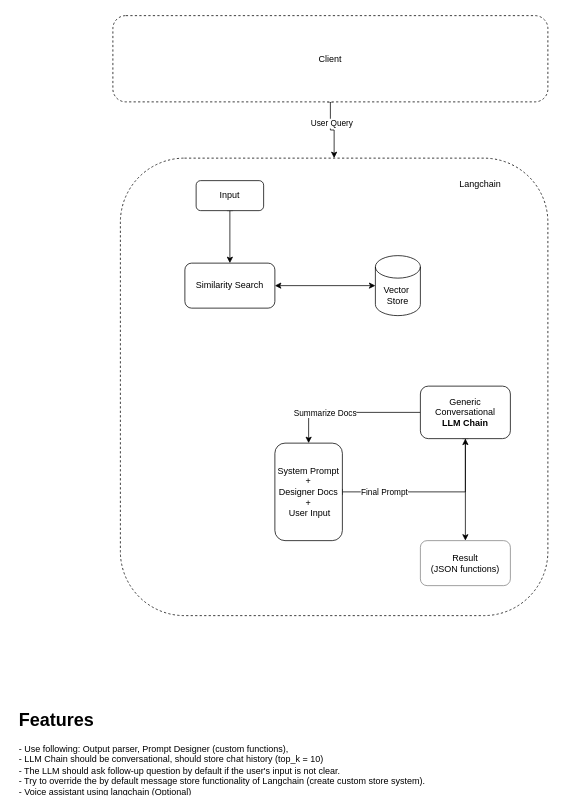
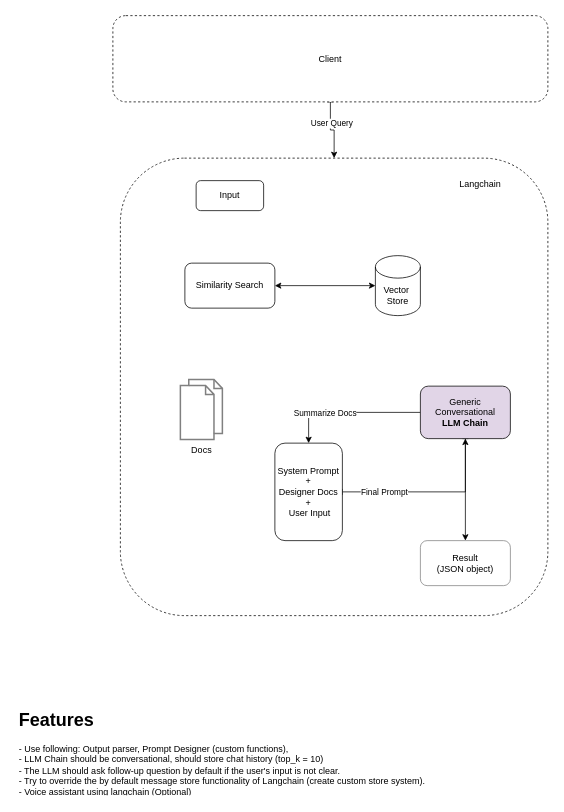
  <mxCell id="0" />
  <mxCell id="1" parent="0" />
  <mxCell id="2" value="" style="rounded=1;whiteSpace=wrap;html=1;dashed=1;" vertex="1" parent="1"><mxGeometry x="160" y="210" width="570" height="610" as="geometry" /></mxCell>
- <mxCell id="3" style="edgeStyle=orthogonalEdgeStyle;rounded=0;orthogonalLoop=1;jettySize=auto;html=1;startArrow=baseDash;startFill=0;endArrow=classic;endFill=1;" edge="1" parent="1" source="4" target="6"><mxGeometry relative="1" as="geometry" /></mxCell>
  <mxCell id="4" value="Input" style="rounded=1;whiteSpace=wrap;html=1;" vertex="1" parent="1"><mxGeometry x="261" y="240" width="90" height="40" as="geometry" /></mxCell>
  <mxCell id="5" style="edgeStyle=orthogonalEdgeStyle;rounded=0;orthogonalLoop=1;jettySize=auto;html=1;exitX=1;exitY=0.5;exitDx=0;exitDy=0;endArrow=classic;endFill=1;startArrow=classic;startFill=1;" edge="1" parent="1" source="6" target="7"><mxGeometry relative="1" as="geometry" /></mxCell>
  <mxCell id="6" value="Similarity Search" style="rounded=1;whiteSpace=wrap;html=1;" vertex="1" parent="1"><mxGeometry x="246" y="350" width="120" height="60" as="geometry" /></mxCell>
  <mxCell id="7" value="Vector&amp;nbsp;&lt;br&gt;Store" style="shape=cylinder3;whiteSpace=wrap;html=1;boundedLbl=1;backgroundOutline=1;size=15;" vertex="1" parent="1"><mxGeometry x="500" y="340" width="60" height="80" as="geometry" /></mxCell>
+ <mxCell id="8" value="Docs" style="html=1;verticalLabelPosition=bottom;align=center;labelBackgroundColor=#ffffff;verticalAlign=top;strokeWidth=2;strokeColor=#808080;shadow=0;dashed=0;shape=mxgraph.ios7.icons.documents;" vertex="1" parent="1"><mxGeometry x="240" y="505" width="56" height="80" as="geometry" /></mxCell>
  <mxCell id="9" style="edgeStyle=orthogonalEdgeStyle;rounded=0;orthogonalLoop=1;jettySize=auto;html=1;entryX=0.5;entryY=1;entryDx=0;entryDy=0;startArrow=baseDash;startFill=0;endArrow=classic;endFill=1;" edge="1" parent="1" source="11" target="15"><mxGeometry relative="1" as="geometry" /></mxCell>
  <mxCell id="10" value="Final Prompt" style="edgeLabel;html=1;align=center;verticalAlign=middle;resizable=0;points=[];" vertex="1" connectable="0" parent="9"><mxGeometry x="-0.53" relative="1" as="geometry"><mxPoint as="offset" /></mxGeometry></mxCell>
  <mxCell id="11" value="System Prompt + &lt;br&gt;Designer Docs&lt;br&gt;+&lt;br&gt;&amp;nbsp;User Input" style="rounded=1;whiteSpace=wrap;html=1;" vertex="1" parent="1"><mxGeometry x="366" y="590" width="90" height="130" as="geometry" /></mxCell>
  <mxCell id="12" style="edgeStyle=orthogonalEdgeStyle;rounded=0;orthogonalLoop=1;jettySize=auto;html=1;" edge="1" parent="1" source="15" target="11"><mxGeometry relative="1" as="geometry" /></mxCell>
  <mxCell id="13" value="Summarize Docs" style="edgeLabel;html=1;align=center;verticalAlign=middle;resizable=0;points=[];" vertex="1" connectable="0" parent="12"><mxGeometry x="0.351" relative="1" as="geometry"><mxPoint as="offset" /></mxGeometry></mxCell>
  <mxCell id="14" style="edgeStyle=orthogonalEdgeStyle;rounded=0;orthogonalLoop=1;jettySize=auto;html=1;exitX=0.5;exitY=1;exitDx=0;exitDy=0;entryX=0.5;entryY=0;entryDx=0;entryDy=0;startArrow=baseDash;startFill=0;endArrow=classic;endFill=1;" edge="1" parent="1" source="15" target="16"><mxGeometry relative="1" as="geometry" /></mxCell>
- <mxCell id="15" value="Generic Conversational&lt;br&gt;&lt;b&gt;LLM Chain&lt;/b&gt;" style="rounded=1;whiteSpace=wrap;html=1;" vertex="1" parent="1"><mxGeometry x="560" y="514" width="120" height="70" as="geometry" /></mxCell>
- <mxCell id="16" value="Result&lt;br&gt;(JSON functions)" style="rounded=1;whiteSpace=wrap;html=1;strokeColor=#808080;" vertex="1" parent="1"><mxGeometry x="560" y="720" width="120" height="60" as="geometry" /></mxCell>
+ <mxCell id="15" value="Generic Conversational&lt;br&gt;&lt;b&gt;LLM Chain&lt;/b&gt;" style="rounded=1;whiteSpace=wrap;html=1;fillColor=#e1d5e7;" vertex="1" parent="1"><mxGeometry x="560" y="514" width="120" height="70" as="geometry" /></mxCell>
+ <mxCell id="16" value="Result&lt;br&gt;(JSON object)" style="rounded=1;whiteSpace=wrap;html=1;strokeColor=#808080;" vertex="1" parent="1"><mxGeometry x="560" y="720" width="120" height="60" as="geometry" /></mxCell>
  <mxCell id="17" style="edgeStyle=orthogonalEdgeStyle;rounded=0;orthogonalLoop=1;jettySize=auto;html=1;entryX=0.5;entryY=0;entryDx=0;entryDy=0;startArrow=baseDash;startFill=0;endArrow=classic;endFill=1;" edge="1" parent="1" source="19" target="2"><mxGeometry relative="1" as="geometry" /></mxCell>
  <mxCell id="18" value="User Query" style="edgeLabel;html=1;align=center;verticalAlign=middle;resizable=0;points=[];" vertex="1" connectable="0" parent="17"><mxGeometry x="-0.301" y="1" relative="1" as="geometry"><mxPoint as="offset" /></mxGeometry></mxCell>
  <mxCell id="19" value="Client" style="rounded=1;whiteSpace=wrap;html=1;dashed=1;" vertex="1" parent="1"><mxGeometry x="150" y="20" width="580" height="115" as="geometry" /></mxCell>
  <mxCell id="20" value="Langchain" style="text;html=1;strokeColor=none;fillColor=none;align=center;verticalAlign=middle;whiteSpace=wrap;rounded=0;" vertex="1" parent="1"><mxGeometry x="590" y="230" width="100" height="30" as="geometry" /></mxCell>
  <mxCell id="21" value="&lt;h1&gt;Features&lt;/h1&gt;&lt;div&gt;- Use following: Output parser, Prompt Designer (custom functions),&amp;nbsp;&lt;/div&gt;&lt;div&gt;- LLM Chain should be conversational, should store chat history (top_k = 10)&lt;/div&gt;&lt;div&gt;- The LLM should ask follow-up question by default if the user's input is not clear.&lt;/div&gt;&lt;div&gt;- Try to override the by default message store functionality of Langchain (create custom store system).&amp;nbsp;&lt;/div&gt;&lt;div&gt;&lt;span&gt;- Voice assistant using langchain (Optional)&lt;/span&gt;&lt;/div&gt;&lt;div&gt;&lt;br&gt;&lt;/div&gt;" style="text;html=1;strokeColor=none;fillColor=none;spacing=5;spacingTop=-20;whiteSpace=wrap;overflow=hidden;rounded=0;" vertex="1" parent="1"><mxGeometry x="20" y="940" width="630" height="120" as="geometry" /></mxCell>
